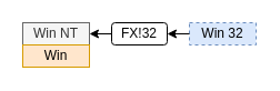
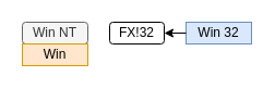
  <mxCell id="0" />
  <mxCell id="1" parent="0" />
  <mxCell id="2" value="FX!32" style="rounded=1;whiteSpace=wrap;html=1;fillColor=none;" parent="1" vertex="1"><mxGeometry x="100" y="20" width="50" height="20" as="geometry" /></mxCell>
  <mxCell id="3" value="" style="group" parent="1" vertex="1" connectable="0"><mxGeometry x="170" y="20" width="60" height="40" as="geometry" /></mxCell>
- <mxCell id="4" value="Win 32" style="rounded=0;whiteSpace=wrap;html=1;fillColor=#dae8fc;strokeColor=#6c8ebf;dashed=1;" parent="3" vertex="1"><mxGeometry width="60" height="20" as="geometry" /></mxCell>
- <mxCell id="5" value="" style="endArrow=classic;html=1;" parent="1" source="2" target="7" edge="1"><mxGeometry width="50" height="50" relative="1" as="geometry"><mxPoint x="130" y="80" as="sourcePoint" /><mxPoint x="110" y="20" as="targetPoint" /></mxGeometry></mxCell>
+ <mxCell id="4" value="Win 32" style="rounded=0;whiteSpace=wrap;html=1;fillColor=#dae8fc;strokeColor=#6c8ebf;" parent="3" vertex="1"><mxGeometry width="60" height="20" as="geometry" /></mxCell>
  <mxCell id="6" value="" style="endArrow=classic;html=1;" parent="1" source="4" target="2" edge="1"><mxGeometry width="50" height="50" relative="1" as="geometry"><mxPoint x="130" y="150" as="sourcePoint" /><mxPoint x="180" y="100" as="targetPoint" /></mxGeometry></mxCell>
- <mxCell id="7" value="Win NT" style="rounded=0;whiteSpace=wrap;html=1;fillColor=#f5f5f5;strokeColor=#666666;fontColor=#333333;" parent="1" vertex="1"><mxGeometry x="20" y="20" width="60" height="20" as="geometry" /></mxCell>
+ <mxCell id="7" value="Win NT" style="whiteSpace=wrap;html=1;fillColor=#f5f5f5;strokeColor=#666666;fontColor=#333333;rounded=1;" parent="1" vertex="1"><mxGeometry x="20" y="20" width="60" height="20" as="geometry" /></mxCell>
  <mxCell id="8" value="Win" style="rounded=0;whiteSpace=wrap;html=1;fillColor=#ffe6cc;strokeColor=#d79b00;" parent="1" vertex="1"><mxGeometry x="20" y="40" width="60" height="20" as="geometry" /></mxCell>
